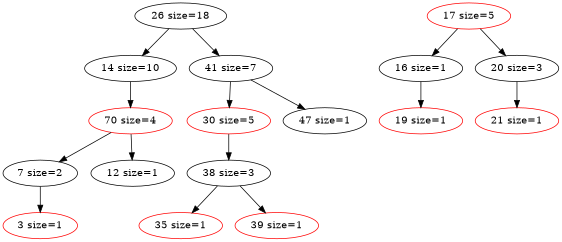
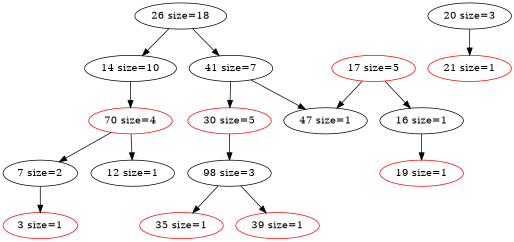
  digraph {
    node [color=black]
    n1 [label="26 size=18"]
    n2 [label="14 size=10"]
    n3 [label="41 size=7"]
    n4 [color=red label="70 size=4"]
    n5 [color=red label="30 size=5"]
    n6 [label="47 size=1"]
    n7 [label="7 size=2"]
    n8 [label="12 size=1"]
    n9 [color=red label="17 size=5"]
    n10 [label="16 size=1"]
    n11 [label="20 size=3"]
-   n12 [label="38 size=3"]
+   n12 [label="98 size=3"]
    n13 [color=red label="3 size=1"]
    n14 [color=red label="19 size=1"]
    n15 [color=red label="21 size=1"]
    n16 [color=red label="35 size=1"]
    n17 [color=red label="39 size=1"]
    n1 -> n2
    n1 -> n3
    n2 -> n4
    n3 -> n5
    n3 -> n6
    n4 -> n7
    n4 -> n8
    n5 -> n12
    n7 -> n13
    n9 -> n10
-   n9 -> n11
+   n9 -> n6
    n10 -> n14
    n11 -> n15
    n12 -> n16
    n12 -> n17
  }
